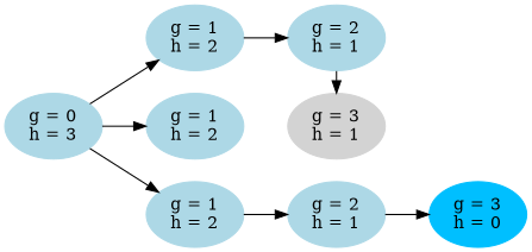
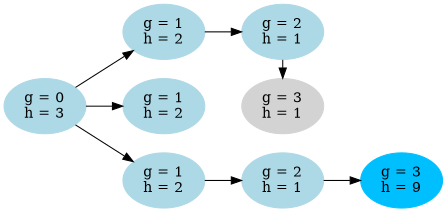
  digraph {
    rankdir=LR
    node [color=lightblue style=filled]
    n1 [label="g = 1\nh = 2"]
    n2 [label="g = 1\nh = 2"]
    n3 [label="g = 1\nh = 2"]
    n4 [label="g = 2\nh = 1"]
    n5 [color=lightgrey label="g = 3\nh = 1"]
    n6 [label="g = 2\nh = 1"]
    n7 [label="g = 0\nh = 3"]
-   n8 [color=deepskyblue1 label="g = 3\nh = 0"]
+   n8 [color=deepskyblue1 label="g = 3\nh = 9"]
    subgraph sub_1 {
      rank=same
      n1
      n2
      n3
    }
    subgraph sub_2 {
      rank=same
      n4
      n5
      n6
    }
    n1 -> n4
    n3 -> n6
    n4 -> n5
    n6 -> n8
    n7 -> n1
    n7 -> n2
    n7 -> n3
  }
